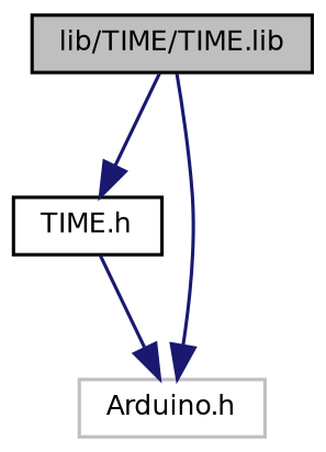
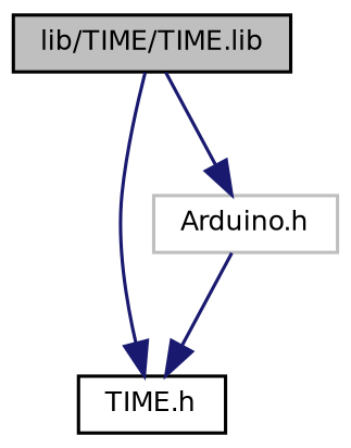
  digraph {
    fontname="DejaVu Sans"
    node [color=black fontname="DejaVu Sans" fontsize=8 shape=record]
    edge [color=midnightblue fontname="DejaVu Sans" fontsize=8 labelfontname=DejaVuSansMono labelfontsize=8 style=solid]
    n1 [fillcolor=grey75 fontcolor=black height=0.2 label="lib/TIME/TIME.lib" style=filled width=0.4]
    n2 [height=0.2 label="TIME.h" width=0.4]
    n3 [color=grey75 height=0.2 label="Arduino.h" width=0.4]
    n1 -> n2
    n1 -> n3
-   n2 -> n3
+   n3 -> n2
  }
